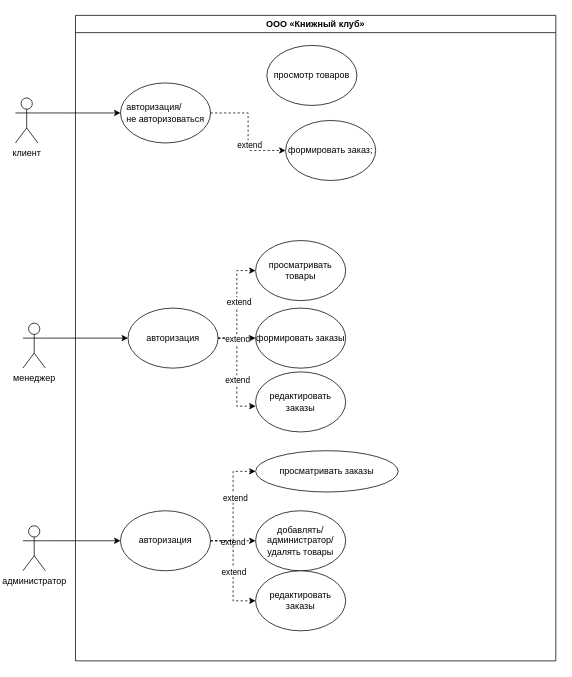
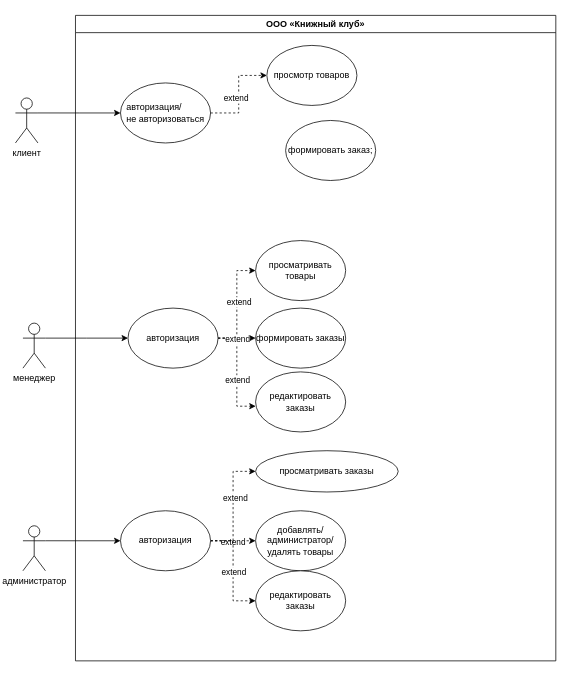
  <mxCell id="0" />
  <mxCell id="1" parent="0" />
  <mxCell id="2" value="ООО «Книжный клуб»" style="swimlane;whiteSpace=wrap;html=1;" vertex="1" parent="1"><mxGeometry x="100" y="20" width="640" height="860" as="geometry" /></mxCell>
- <mxCell id="5" style="edgeStyle=orthogonalEdgeStyle;rounded=0;orthogonalLoop=1;jettySize=auto;html=1;exitX=1;exitY=0.5;exitDx=0;exitDy=0;dashed=1;entryX=0;entryY=0.5;entryDx=0;entryDy=0;" edge="1" parent="2" source="7" target="9"><mxGeometry relative="1" as="geometry"><mxPoint x="200" y="200" as="targetPoint" /></mxGeometry></mxCell>
- <mxCell id="6" value="extend" style="edgeLabel;html=1;align=center;verticalAlign=middle;resizable=0;points=[];" vertex="1" connectable="0" parent="5"><mxGeometry x="0.224" y="1" relative="1" as="geometry"><mxPoint as="offset" /></mxGeometry></mxCell>
+ <mxCell id="3" style="edgeStyle=orthogonalEdgeStyle;rounded=0;orthogonalLoop=1;jettySize=auto;html=1;exitX=1;exitY=0.5;exitDx=0;exitDy=0;dashed=1;entryX=0;entryY=0.5;entryDx=0;entryDy=0;" edge="1" parent="2" source="7" target="8"><mxGeometry relative="1" as="geometry"><mxPoint x="240" y="130" as="targetPoint" /></mxGeometry></mxCell>
+ <mxCell id="4" value="extend" style="edgeLabel;html=1;align=center;verticalAlign=middle;resizable=0;points=[];" vertex="1" connectable="0" parent="3"><mxGeometry x="-0.092" y="4" relative="1" as="geometry"><mxPoint as="offset" /></mxGeometry></mxCell>
  <mxCell id="7" value="авторизация/&amp;nbsp; &amp;nbsp; &amp;nbsp; &amp;nbsp; &amp;nbsp; не авторизоваться" style="ellipse;whiteSpace=wrap;html=1;" vertex="1" parent="2"><mxGeometry x="60" y="90" width="120" height="80" as="geometry" /></mxCell>
  <mxCell id="8" value="просмотр товаров" style="ellipse;whiteSpace=wrap;html=1;" vertex="1" parent="2"><mxGeometry x="255" y="40" width="120" height="80" as="geometry" /></mxCell>
  <mxCell id="9" value="формировать заказ;" style="ellipse;whiteSpace=wrap;html=1;" vertex="1" parent="2"><mxGeometry x="280" y="140" width="120" height="80" as="geometry" /></mxCell>
  <mxCell id="10" value="просматривать товары" style="ellipse;whiteSpace=wrap;html=1;" vertex="1" parent="2"><mxGeometry x="240" y="300" width="120" height="80" as="geometry" /></mxCell>
  <mxCell id="11" value="формировать заказы" style="ellipse;whiteSpace=wrap;html=1;" vertex="1" parent="2"><mxGeometry x="240" y="390" width="120" height="80" as="geometry" /></mxCell>
  <mxCell id="12" value="редактировать заказы" style="ellipse;whiteSpace=wrap;html=1;" vertex="1" parent="2"><mxGeometry x="240" y="475" width="120" height="80" as="geometry" /></mxCell>
  <mxCell id="13" style="edgeStyle=orthogonalEdgeStyle;rounded=0;orthogonalLoop=1;jettySize=auto;html=1;exitX=1;exitY=0.5;exitDx=0;exitDy=0;entryX=0;entryY=0.5;entryDx=0;entryDy=0;dashed=1;" edge="1" parent="2" source="16" target="11"><mxGeometry relative="1" as="geometry" /></mxCell>
  <mxCell id="14" style="edgeStyle=orthogonalEdgeStyle;rounded=0;orthogonalLoop=1;jettySize=auto;html=1;exitX=1;exitY=0.5;exitDx=0;exitDy=0;entryX=0;entryY=0.5;entryDx=0;entryDy=0;dashed=1;" edge="1" parent="2" source="16" target="10"><mxGeometry relative="1" as="geometry" /></mxCell>
  <mxCell id="15" value="extend" style="edgeLabel;html=1;align=center;verticalAlign=middle;resizable=0;points=[];" vertex="1" connectable="0" parent="14"><mxGeometry x="0.062" y="-2" relative="1" as="geometry"><mxPoint as="offset" /></mxGeometry></mxCell>
  <mxCell id="16" value="авторизация" style="ellipse;whiteSpace=wrap;html=1;" vertex="1" parent="2"><mxGeometry x="70" y="390" width="120" height="80" as="geometry" /></mxCell>
  <mxCell id="17" style="edgeStyle=orthogonalEdgeStyle;rounded=0;orthogonalLoop=1;jettySize=auto;html=1;exitX=1;exitY=0.5;exitDx=0;exitDy=0;entryX=0.001;entryY=0.571;entryDx=0;entryDy=0;entryPerimeter=0;dashed=1;" edge="1" parent="2" source="16" target="12"><mxGeometry relative="1" as="geometry" /></mxCell>
  <mxCell id="18" value="extend" style="edgeLabel;html=1;align=center;verticalAlign=middle;resizable=0;points=[];" vertex="1" connectable="0" parent="17"><mxGeometry x="-0.63" relative="1" as="geometry"><mxPoint as="offset" /></mxGeometry></mxCell>
  <mxCell id="19" value="extend" style="edgeLabel;html=1;align=center;verticalAlign=middle;resizable=0;points=[];" vertex="1" connectable="0" parent="17"><mxGeometry x="0.139" relative="1" as="geometry"><mxPoint as="offset" /></mxGeometry></mxCell>
  <mxCell id="20" value="просматривать заказы" style="ellipse;whiteSpace=wrap;html=1;" vertex="1" parent="2"><mxGeometry x="240" y="580" width="190" height="55" as="geometry" /></mxCell>
  <mxCell id="21" value="добавлять/администратор/удалять товары" style="ellipse;whiteSpace=wrap;html=1;" vertex="1" parent="2"><mxGeometry x="240" y="660" width="120" height="80" as="geometry" /></mxCell>
  <mxCell id="22" value="редактировать заказы" style="ellipse;whiteSpace=wrap;html=1;" vertex="1" parent="2"><mxGeometry x="240" y="740" width="120" height="80" as="geometry" /></mxCell>
  <mxCell id="23" style="edgeStyle=orthogonalEdgeStyle;rounded=0;orthogonalLoop=1;jettySize=auto;html=1;exitX=1;exitY=0.5;exitDx=0;exitDy=0;entryX=0;entryY=0.5;entryDx=0;entryDy=0;dashed=1;" edge="1" parent="2" source="29" target="21"><mxGeometry relative="1" as="geometry" /></mxCell>
  <mxCell id="24" value="extend" style="edgeLabel;html=1;align=center;verticalAlign=middle;resizable=0;points=[];" vertex="1" connectable="0" parent="23"><mxGeometry x="-0.035" y="-1" relative="1" as="geometry"><mxPoint as="offset" /></mxGeometry></mxCell>
  <mxCell id="25" style="edgeStyle=orthogonalEdgeStyle;rounded=0;orthogonalLoop=1;jettySize=auto;html=1;exitX=1;exitY=0.5;exitDx=0;exitDy=0;entryX=0;entryY=0.5;entryDx=0;entryDy=0;dashed=1;" edge="1" parent="2" source="29" target="20"><mxGeometry relative="1" as="geometry" /></mxCell>
  <mxCell id="26" value="extend" style="edgeLabel;html=1;align=center;verticalAlign=middle;resizable=0;points=[];" vertex="1" connectable="0" parent="25"><mxGeometry x="0.149" y="-2" relative="1" as="geometry"><mxPoint as="offset" /></mxGeometry></mxCell>
  <mxCell id="27" style="edgeStyle=orthogonalEdgeStyle;rounded=0;orthogonalLoop=1;jettySize=auto;html=1;exitX=1;exitY=0.5;exitDx=0;exitDy=0;entryX=0;entryY=0.5;entryDx=0;entryDy=0;dashed=1;" edge="1" parent="2" source="29" target="22"><mxGeometry relative="1" as="geometry" /></mxCell>
  <mxCell id="28" value="extend" style="edgeLabel;html=1;align=center;verticalAlign=middle;resizable=0;points=[];" vertex="1" connectable="0" parent="27"><mxGeometry x="0.009" relative="1" as="geometry"><mxPoint as="offset" /></mxGeometry></mxCell>
  <mxCell id="29" value="авторизация" style="ellipse;whiteSpace=wrap;html=1;" vertex="1" parent="2"><mxGeometry x="60" y="660" width="120" height="80" as="geometry" /></mxCell>
  <mxCell id="30" style="edgeStyle=orthogonalEdgeStyle;rounded=0;orthogonalLoop=1;jettySize=auto;html=1;exitX=1;exitY=0.333;exitDx=0;exitDy=0;exitPerimeter=0;" edge="1" parent="1" source="31"><mxGeometry relative="1" as="geometry"><mxPoint x="160" y="150" as="targetPoint" /></mxGeometry></mxCell>
  <mxCell id="31" value="клиент" style="shape=umlActor;verticalLabelPosition=bottom;verticalAlign=top;html=1;outlineConnect=0;" vertex="1" parent="1"><mxGeometry x="20" y="130" width="30" height="60" as="geometry" /></mxCell>
  <mxCell id="32" style="edgeStyle=orthogonalEdgeStyle;rounded=0;orthogonalLoop=1;jettySize=auto;html=1;exitX=1;exitY=0.333;exitDx=0;exitDy=0;exitPerimeter=0;" edge="1" parent="1" source="33"><mxGeometry relative="1" as="geometry"><mxPoint x="170" y="450" as="targetPoint" /></mxGeometry></mxCell>
  <mxCell id="33" value="менеджер" style="shape=umlActor;verticalLabelPosition=bottom;verticalAlign=top;html=1;outlineConnect=0;" vertex="1" parent="1"><mxGeometry x="30" y="430" width="30" height="60" as="geometry" /></mxCell>
  <mxCell id="34" style="edgeStyle=orthogonalEdgeStyle;rounded=0;orthogonalLoop=1;jettySize=auto;html=1;exitX=1;exitY=0.333;exitDx=0;exitDy=0;exitPerimeter=0;" edge="1" parent="1" source="35"><mxGeometry relative="1" as="geometry"><mxPoint x="160" y="720" as="targetPoint" /></mxGeometry></mxCell>
  <mxCell id="35" value="администратор" style="shape=umlActor;verticalLabelPosition=bottom;verticalAlign=top;html=1;outlineConnect=0;" vertex="1" parent="1"><mxGeometry x="30" y="700" width="30" height="60" as="geometry" /></mxCell>
